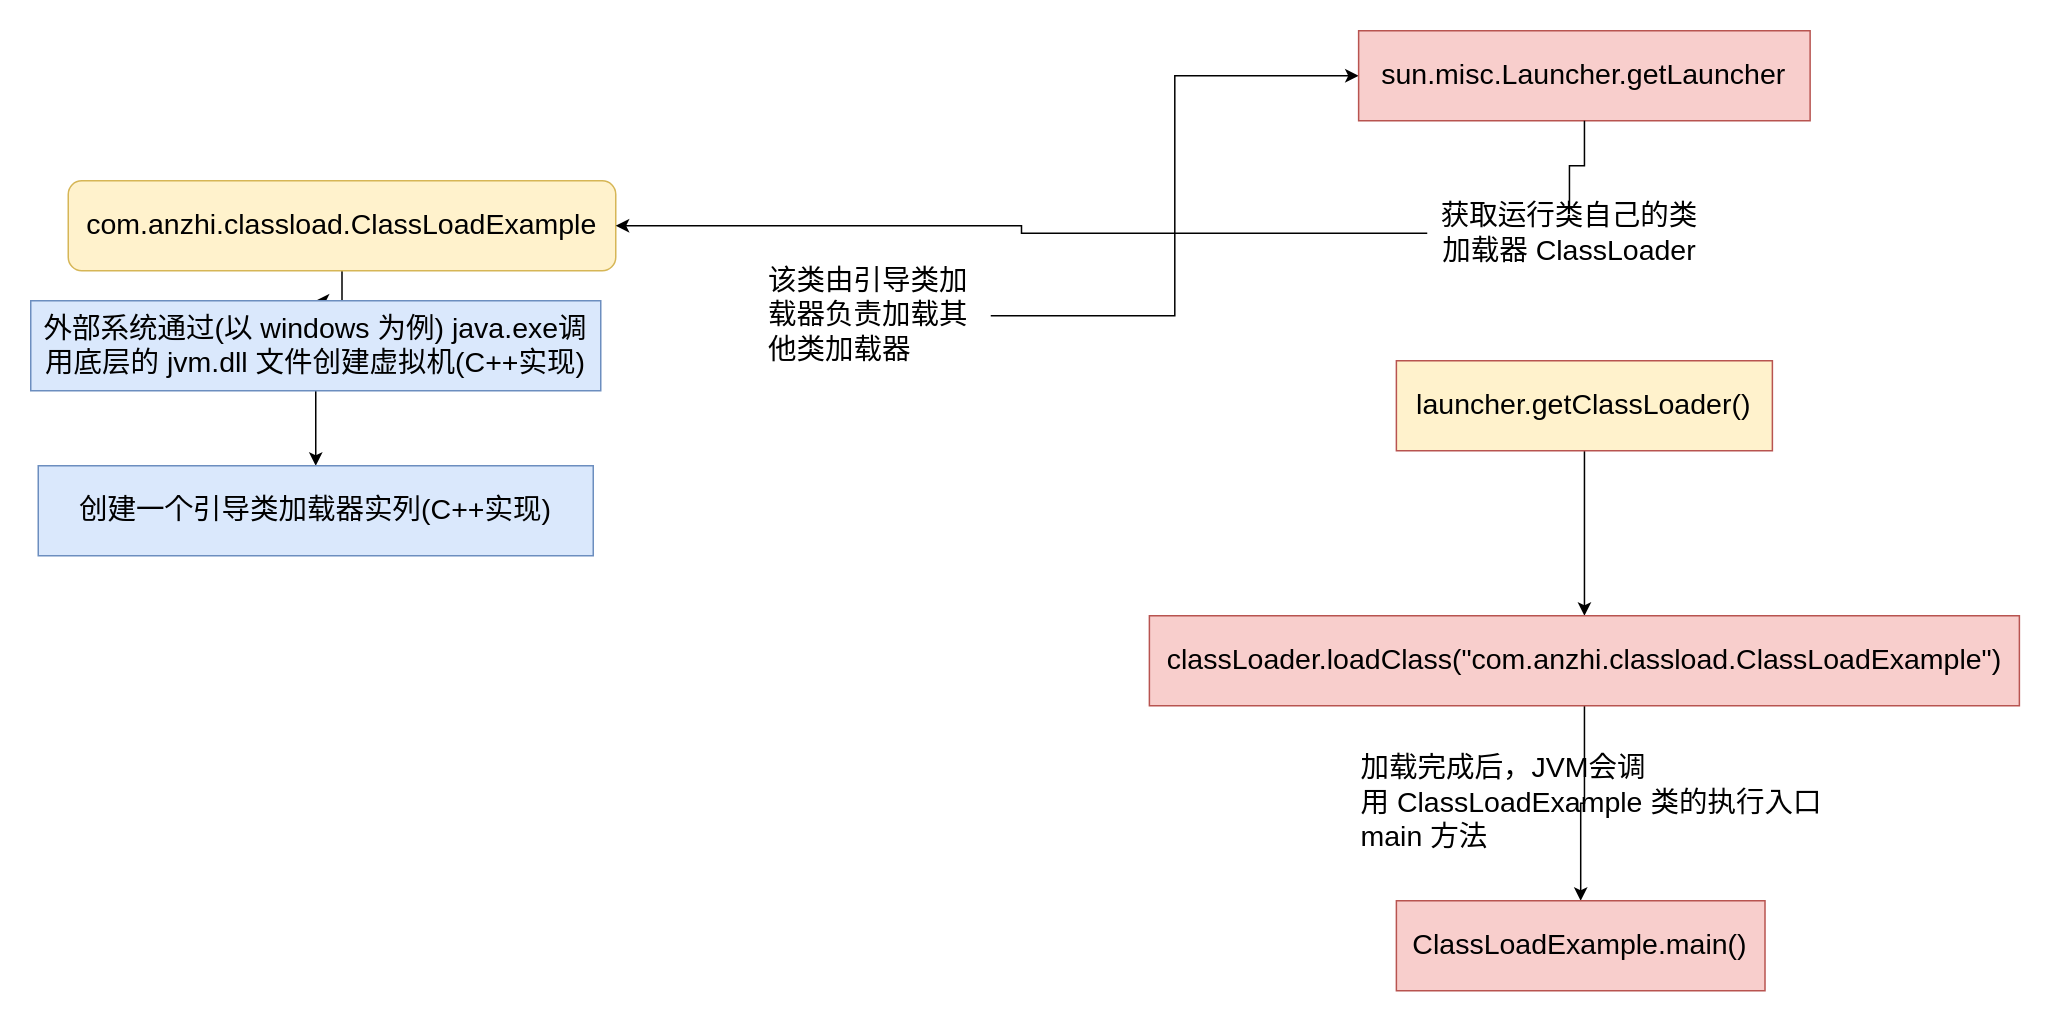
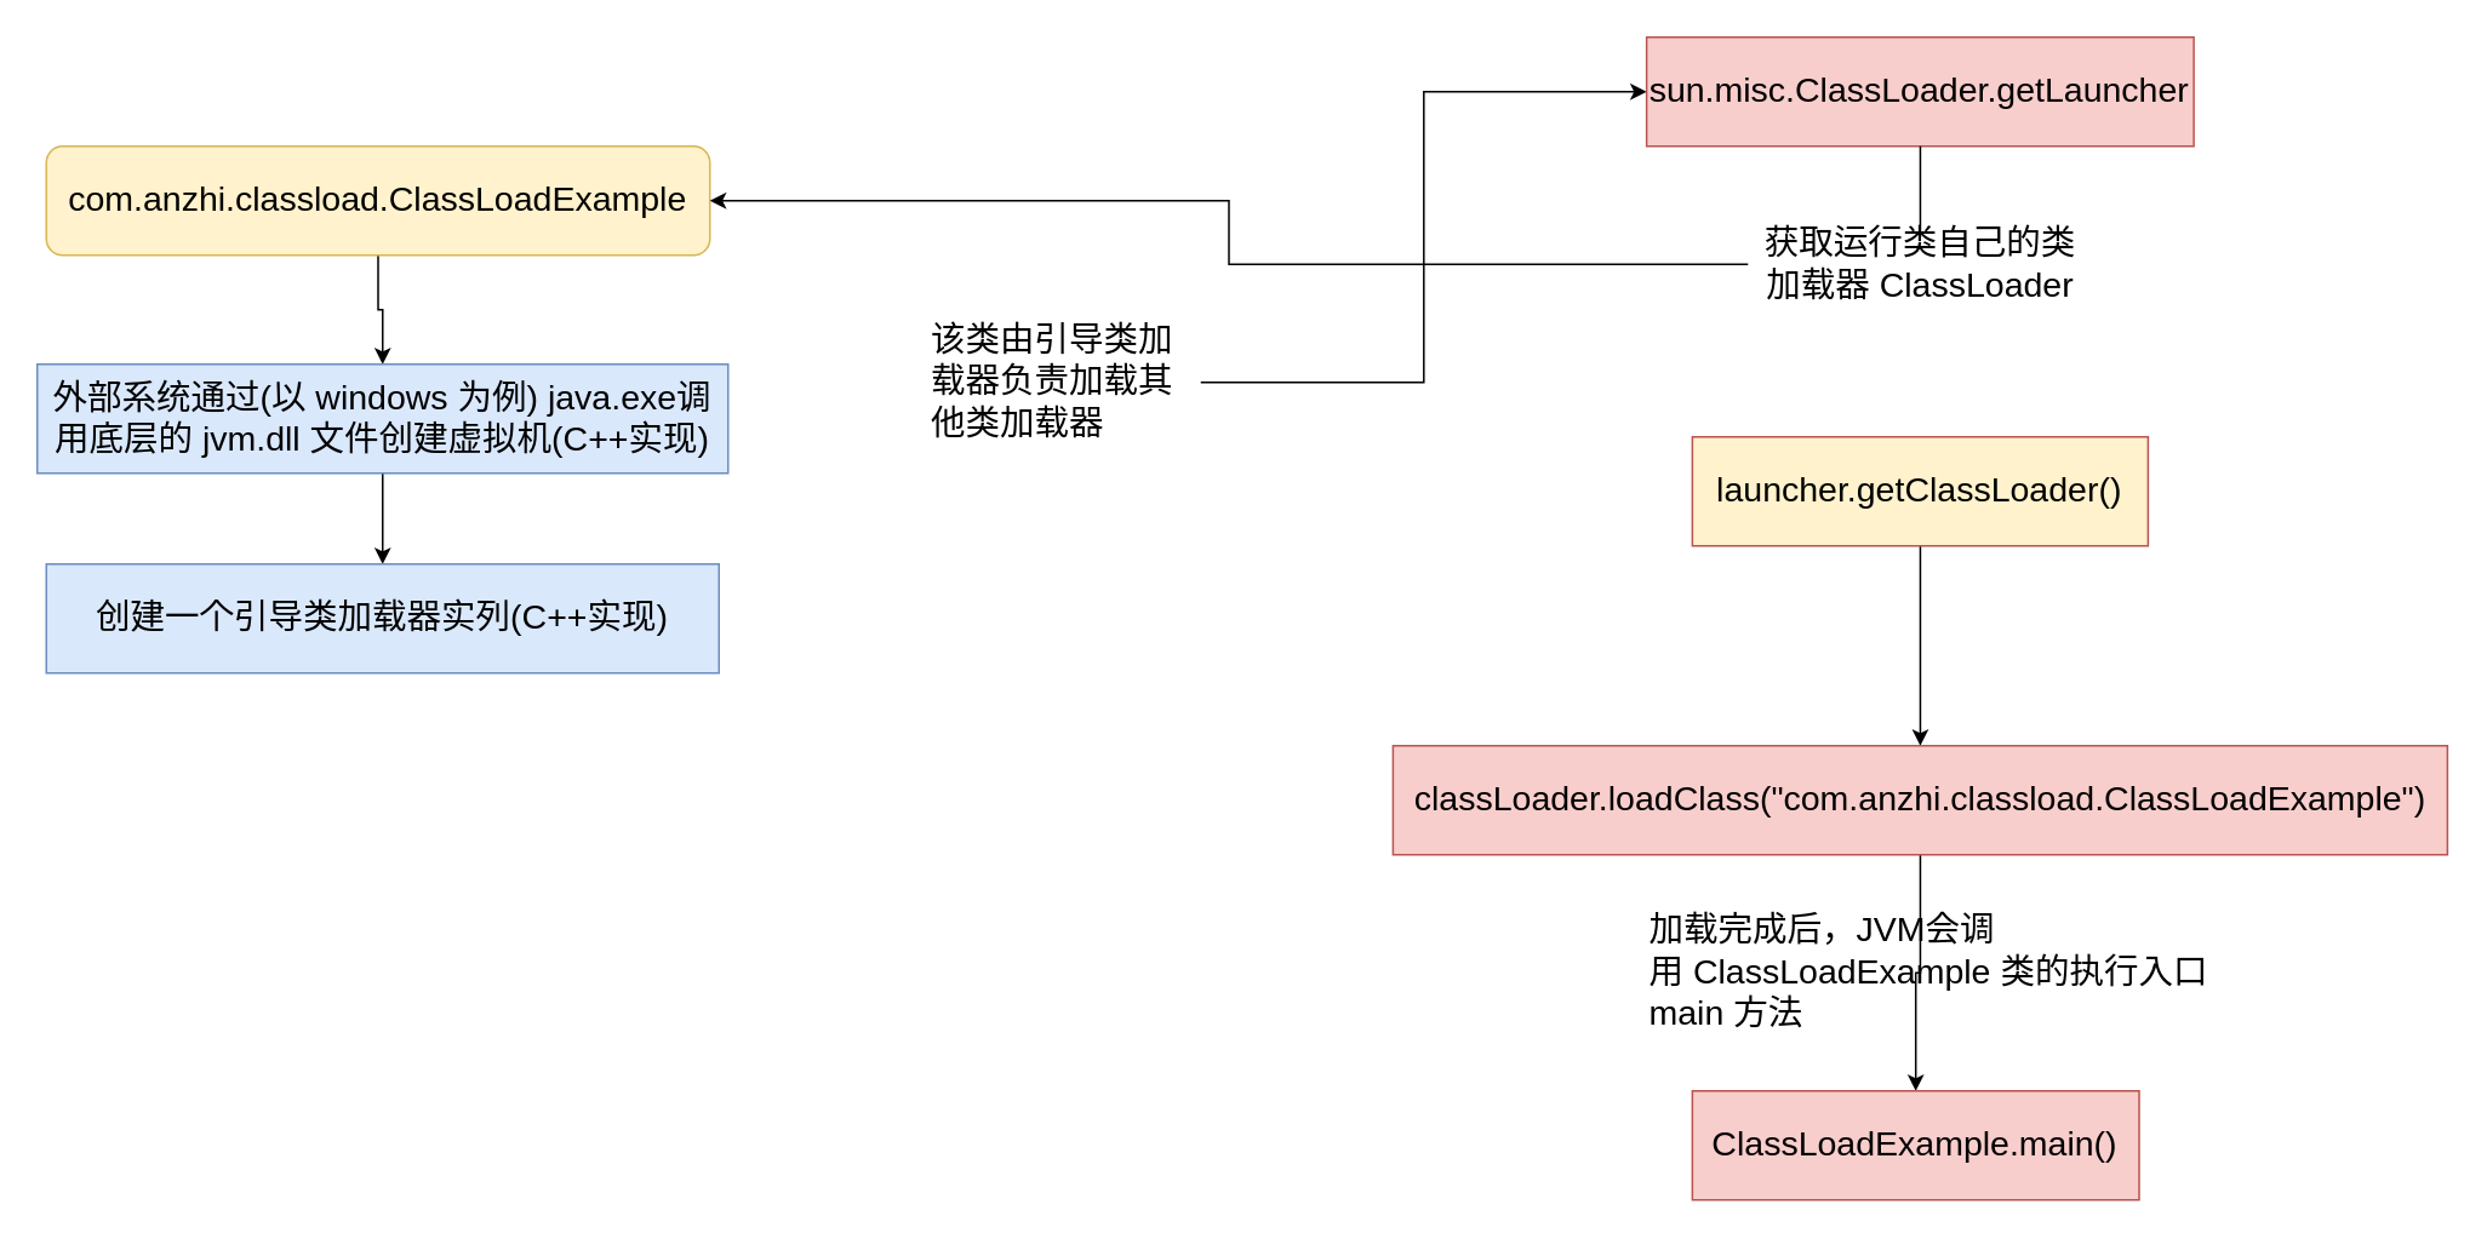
  <mxCell id="0" />
  <mxCell id="1" parent="0" />
  <mxCell id="2" style="edgeStyle=orthogonalEdgeStyle;rounded=0;orthogonalLoop=1;jettySize=auto;html=1;entryX=0.5;entryY=0;entryDx=0;entryDy=0;fontSize=19;" edge="1" parent="1" source="3" target="5"><mxGeometry relative="1" as="geometry" /></mxCell>
- <mxCell id="3" value="&lt;font style=&quot;font-size: 19px;&quot;&gt;com.anzhi.classload.ClassLoadExample&lt;/font&gt;" style="rounded=1;whiteSpace=wrap;html=1;fillColor=#fff2cc;strokeColor=#d6b656;" vertex="1" parent="1"><mxGeometry x="45" y="120" width="365" height="60" as="geometry" /></mxCell>
+ <mxCell id="3" value="&lt;font style=&quot;font-size: 19px;&quot;&gt;com.anzhi.classload.ClassLoadExample&lt;/font&gt;" style="rounded=1;whiteSpace=wrap;html=1;fillColor=#fff2cc;strokeColor=#d6b656;" vertex="1" parent="1"><mxGeometry x="25" y="80" width="365" height="60" as="geometry" /></mxCell>
  <mxCell id="4" style="edgeStyle=orthogonalEdgeStyle;rounded=0;orthogonalLoop=1;jettySize=auto;html=1;exitX=0.5;exitY=1;exitDx=0;exitDy=0;entryX=0.5;entryY=0;entryDx=0;entryDy=0;fontSize=19;" edge="1" parent="1" source="5" target="7"><mxGeometry relative="1" as="geometry" /></mxCell>
  <mxCell id="5" value="外部系统通过(以 windows 为例) java.exe调用底层的 jvm.dll 文件创建虚拟机(C++实现)" style="rounded=0;whiteSpace=wrap;html=1;fontSize=19;fillColor=#dae8fc;strokeColor=#6c8ebf;" vertex="1" parent="1"><mxGeometry x="20" y="200" width="380" height="60" as="geometry" /></mxCell>
  <mxCell id="6" value="" style="edgeStyle=orthogonalEdgeStyle;rounded=0;orthogonalLoop=1;jettySize=auto;html=1;fontSize=19;entryX=0;entryY=0.5;entryDx=0;entryDy=0;startArrow=none;" edge="1" parent="1" source="10" target="9"><mxGeometry relative="1" as="geometry" /></mxCell>
  <mxCell id="7" value="创建一个引导类加载器实列(C++实现)" style="whiteSpace=wrap;html=1;fontSize=19;fillColor=#dae8fc;strokeColor=#6c8ebf;rounded=0;" vertex="1" parent="1"><mxGeometry x="25" y="310" width="370" height="60" as="geometry" /></mxCell>
  <mxCell id="8" value="" style="edgeStyle=orthogonalEdgeStyle;rounded=0;orthogonalLoop=1;jettySize=auto;html=1;fontSize=19;startArrow=none;" edge="1" parent="1" source="16" target="3"><mxGeometry relative="1" as="geometry" /></mxCell>
- <mxCell id="9" value="sun.misc.Launcher.getLauncher" style="whiteSpace=wrap;html=1;fontSize=19;fillColor=#f8cecc;strokeColor=#b85450;rounded=0;" vertex="1" parent="1"><mxGeometry x="905.25" y="20" width="301" height="60" as="geometry" /></mxCell>
+ <mxCell id="9" value="sun.misc.ClassLoader.getLauncher" style="whiteSpace=wrap;html=1;fontSize=19;fillColor=#f8cecc;strokeColor=#b85450;rounded=0;" vertex="1" parent="1"><mxGeometry x="905.25" y="20" width="301" height="60" as="geometry" /></mxCell>
  <mxCell id="10" value="该类由引导类加载器负责加载其他类加载器" style="text;html=1;strokeColor=none;fillColor=none;align=left;verticalAlign=middle;whiteSpace=wrap;rounded=0;fontSize=19;" vertex="1" parent="1"><mxGeometry x="510" y="160" width="150" height="100" as="geometry" /></mxCell>
  <mxCell id="11" value="" style="edgeStyle=orthogonalEdgeStyle;rounded=0;orthogonalLoop=1;jettySize=auto;html=1;fontSize=19;" edge="1" parent="1" source="12" target="14"><mxGeometry relative="1" as="geometry" /></mxCell>
  <mxCell id="12" value="launcher.getClassLoader()" style="whiteSpace=wrap;html=1;fontSize=19;fillColor=#fff2cc;strokeColor=#b85450;rounded=0;" vertex="1" parent="1"><mxGeometry x="930.42" y="240" width="250.67" height="60" as="geometry" /></mxCell>
  <mxCell id="13" value="" style="edgeStyle=orthogonalEdgeStyle;rounded=0;orthogonalLoop=1;jettySize=auto;html=1;fontSize=19;" edge="1" parent="1" source="14" target="17"><mxGeometry relative="1" as="geometry" /></mxCell>
  <mxCell id="14" value="classLoader.loadClass(&quot;com.anzhi.classload.ClassLoadExample&quot;)" style="whiteSpace=wrap;html=1;fontSize=19;fillColor=#f8cecc;strokeColor=#b85450;rounded=0;" vertex="1" parent="1"><mxGeometry x="765.76" y="410" width="580" height="60" as="geometry" /></mxCell>
  <mxCell id="15" value="" style="edgeStyle=orthogonalEdgeStyle;rounded=0;orthogonalLoop=1;jettySize=auto;html=1;fontSize=19;endArrow=none;" edge="1" parent="1" source="9" target="16"><mxGeometry relative="1" as="geometry"><mxPoint x="1042.9" y="80" as="sourcePoint" /><mxPoint x="1043" y="230" as="targetPoint" /></mxGeometry></mxCell>
- <mxCell id="16" value="获取运行类自己的类加载器 ClassLoader" style="text;html=1;strokeColor=none;fillColor=none;align=center;verticalAlign=middle;whiteSpace=wrap;rounded=0;fontSize=19;" vertex="1" parent="1"><mxGeometry x="951" y="140" width="189.5" height="30" as="geometry" /></mxCell>
+ <mxCell id="16" value="获取运行类自己的类加载器 ClassLoader" style="text;html=1;strokeColor=none;fillColor=none;align=center;verticalAlign=middle;whiteSpace=wrap;rounded=0;fontSize=19;" vertex="1" parent="1"><mxGeometry x="961" y="130" width="189.5" height="30" as="geometry" /></mxCell>
  <mxCell id="17" value="ClassLoadExample.main()" style="whiteSpace=wrap;html=1;fontSize=19;fillColor=#f8cecc;strokeColor=#b85450;rounded=0;" vertex="1" parent="1"><mxGeometry x="930.42" y="600" width="245.75" height="60" as="geometry" /></mxCell>
  <mxCell id="18" value="加载完成后，JVM会调用&amp;nbsp;ClassLoadExample 类的执行入口 main 方法" style="text;html=1;strokeColor=none;fillColor=none;align=left;verticalAlign=middle;whiteSpace=wrap;rounded=0;fontSize=19;" vertex="1" parent="1"><mxGeometry x="905.25" y="500" width="339.48" height="70" as="geometry" /></mxCell>
